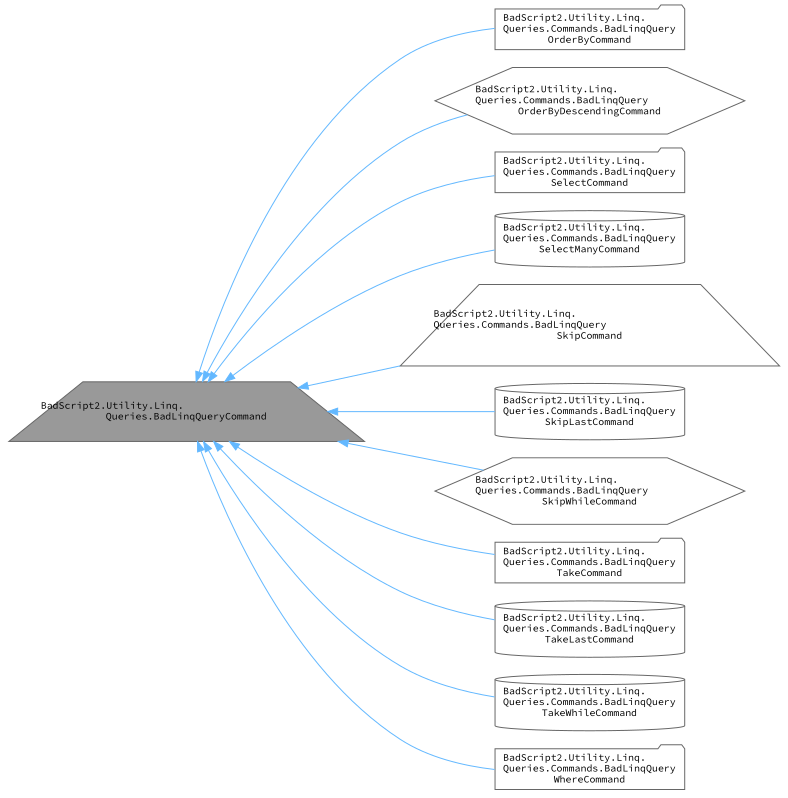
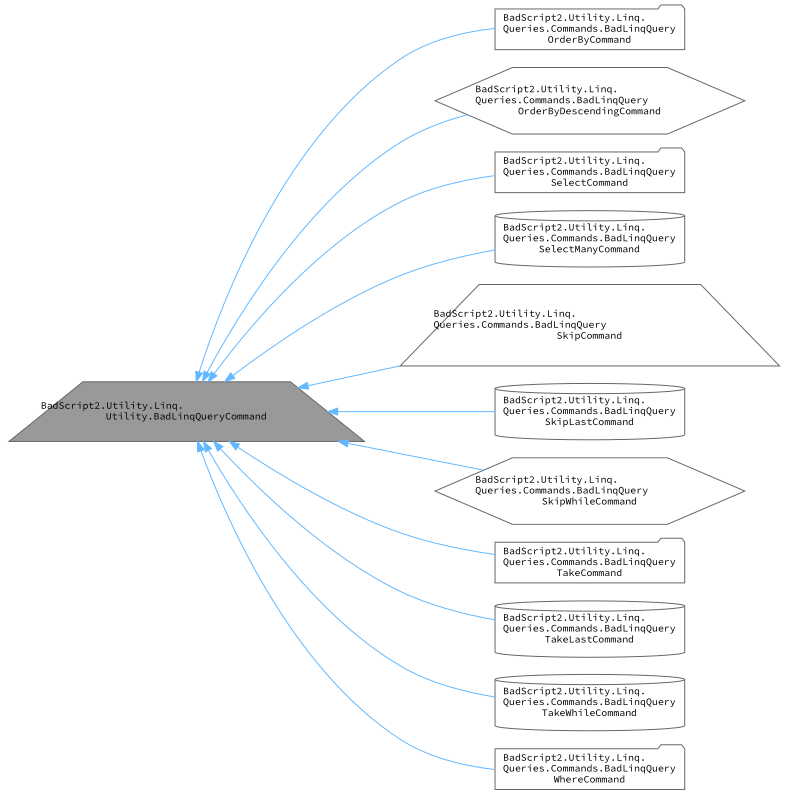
  digraph {
    rankdir=LR
    fontname="Source Code Pro"
    node [color=gray40 fillcolor=white fontname="Source Code Pro" fontsize=10 shape=folder style=filled]
    edge [color=steelblue1 dir=back fontname="Source Code Pro" fontsize=10 labelfontname=Helvetica labelfontsize=10 style=solid]
-   n1 [fillcolor=grey60 fontcolor=black height=0.2 label="BadScript2.Utility.Linq.\lQueries.BadLinqQueryCommand" shape=trapezium width=0.4]
+   n1 [fillcolor=grey60 fontcolor=black height=0.2 label="BadScript2.Utility.Linq.\lUtility.BadLinqQueryCommand" shape=trapezium width=0.4]
    n2 [height=0.2 label="BadScript2.Utility.Linq.\lQueries.Commands.BadLinqQuery\lOrderByCommand" width=0.4]
    n3 [height=0.2 label="BadScript2.Utility.Linq.\lQueries.Commands.BadLinqQuery\lOrderByDescendingCommand" shape=hexagon width=0.4]
    n4 [height=0.2 label="BadScript2.Utility.Linq.\lQueries.Commands.BadLinqQuery\lSelectCommand" width=0.4]
    n5 [height=0.2 label="BadScript2.Utility.Linq.\lQueries.Commands.BadLinqQuery\lSelectManyCommand" shape=cylinder width=0.4]
    n6 [height=0.2 label="BadScript2.Utility.Linq.\lQueries.Commands.BadLinqQuery\lSkipCommand" shape=trapezium width=0.4]
    n7 [height=0.2 label="BadScript2.Utility.Linq.\lQueries.Commands.BadLinqQuery\lSkipLastCommand" shape=cylinder width=0.4]
    n8 [height=0.2 label="BadScript2.Utility.Linq.\lQueries.Commands.BadLinqQuery\lSkipWhileCommand" shape=hexagon width=0.4]
    n9 [height=0.2 label="BadScript2.Utility.Linq.\lQueries.Commands.BadLinqQuery\lTakeCommand" width=0.4]
    n10 [height=0.2 label="BadScript2.Utility.Linq.\lQueries.Commands.BadLinqQuery\lTakeLastCommand" shape=cylinder width=0.4]
    n11 [height=0.2 label="BadScript2.Utility.Linq.\lQueries.Commands.BadLinqQuery\lTakeWhileCommand" shape=cylinder width=0.4]
    n12 [height=0.2 label="BadScript2.Utility.Linq.\lQueries.Commands.BadLinqQuery\lWhereCommand" width=0.4]
    n1 -> n2
    n1 -> n3
    n1 -> n4
    n1 -> n5
    n1 -> n6
    n1 -> n7
    n1 -> n8
    n1 -> n9
    n1 -> n10
    n1 -> n11
    n1 -> n12
  }
